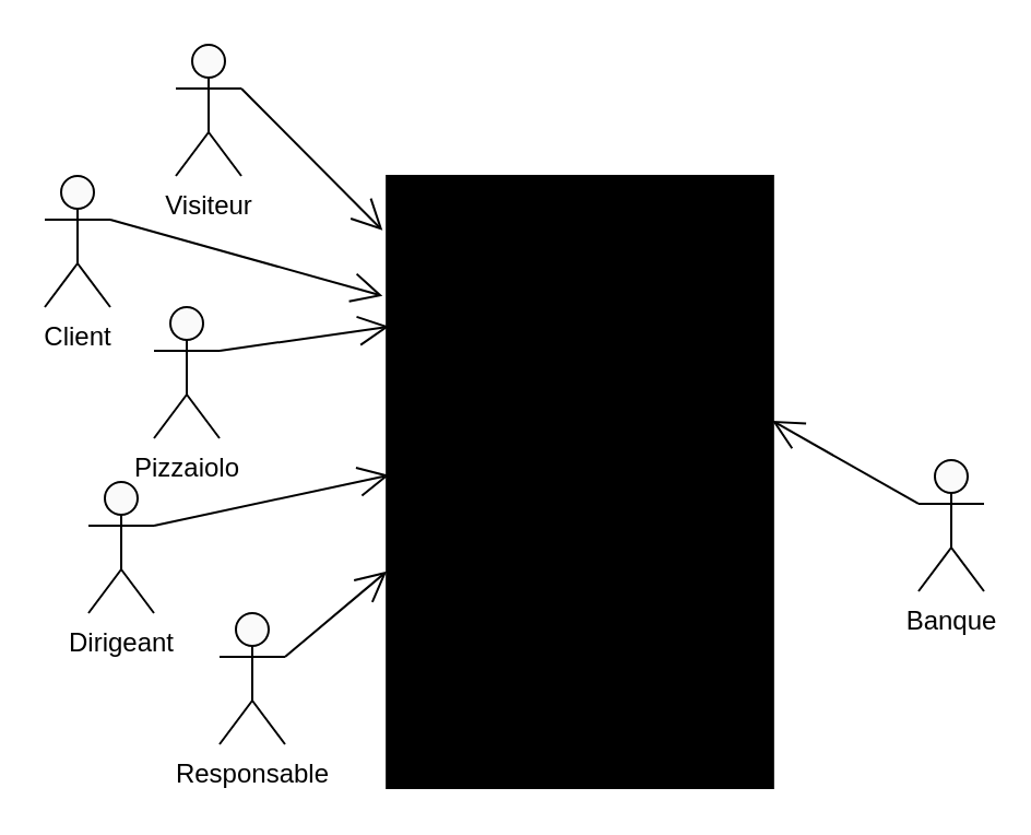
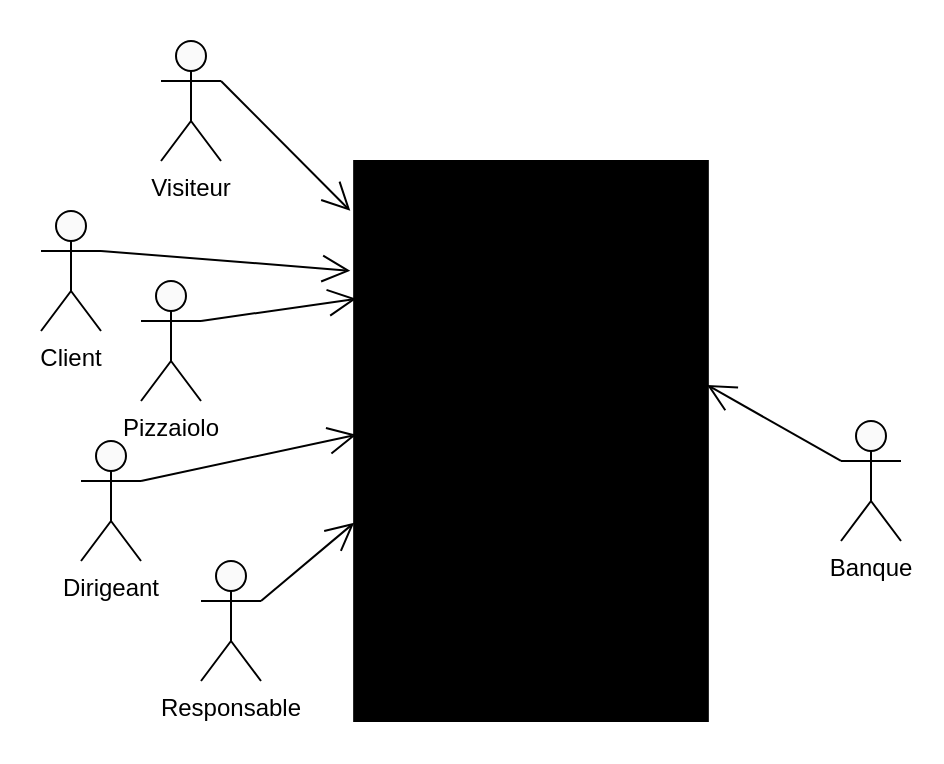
  <mxCell id="0" />
  <mxCell id="1" parent="0" />
  <mxCell id="2" value="" style="verticalLabelPosition=bottom;verticalAlign=top;html=1;shape=mxgraph.basic.rect;fillColor2=none;strokeWidth=1;size=20;indent=5;fillColor=#000000;" vertex="1" parent="1"><mxGeometry x="176.58" y="80" width="176.84" height="280" as="geometry" /></mxCell>
- <mxCell id="3" value="Client" style="shape=umlActor;verticalLabelPosition=bottom;verticalAlign=top;html=1;fillColor=#FAFAFA;" vertex="1" parent="1"><mxGeometry x="20" y="80" width="30" height="60" as="geometry" /></mxCell>
+ <mxCell id="3" value="Client" style="shape=umlActor;verticalLabelPosition=bottom;verticalAlign=top;html=1;fillColor=#FAFAFA;" vertex="1" parent="1"><mxGeometry x="20" y="105" width="30" height="60" as="geometry" /></mxCell>
  <mxCell id="4" value="Visiteur" style="shape=umlActor;verticalLabelPosition=bottom;verticalAlign=top;html=1;fillColor=#FAFAFA;" vertex="1" parent="1"><mxGeometry x="80" y="20" width="30" height="60" as="geometry" /></mxCell>
  <mxCell id="5" value="Responsable" style="shape=umlActor;verticalLabelPosition=bottom;verticalAlign=top;html=1;fillColor=#FAFAFA;" vertex="1" parent="1"><mxGeometry x="100" y="280" width="30" height="60" as="geometry" /></mxCell>
  <mxCell id="6" value="Pizzaiolo" style="shape=umlActor;verticalLabelPosition=bottom;verticalAlign=top;html=1;fillColor=#FAFAFA;" vertex="1" parent="1"><mxGeometry x="70" y="140" width="30" height="60" as="geometry" /></mxCell>
  <mxCell id="7" value="Dirigeant" style="shape=umlActor;verticalLabelPosition=bottom;verticalAlign=top;html=1;fillColor=#FAFAFA;" vertex="1" parent="1"><mxGeometry x="40" y="220" width="30" height="60" as="geometry" /></mxCell>
  <mxCell id="8" value="" style="endArrow=open;endFill=1;endSize=12;html=1;exitX=1;exitY=0.333;exitDx=0;exitDy=0;exitPerimeter=0;entryX=-0.011;entryY=0.089;entryDx=0;entryDy=0;entryPerimeter=0;" edge="1" parent="1" source="4" target="2"><mxGeometry width="160" relative="1" as="geometry"><mxPoint x="90" y="70" as="sourcePoint" /><mxPoint x="250" y="70" as="targetPoint" /></mxGeometry></mxCell>
  <mxCell id="9" value="" style="endArrow=open;endFill=1;endSize=12;html=1;exitX=1;exitY=0.333;exitDx=0;exitDy=0;exitPerimeter=0;entryX=-0.011;entryY=0.196;entryDx=0;entryDy=0;entryPerimeter=0;" edge="1" parent="1" source="3" target="2"><mxGeometry width="160" relative="1" as="geometry"><mxPoint x="120" y="50" as="sourcePoint" /><mxPoint x="170" y="139" as="targetPoint" /></mxGeometry></mxCell>
  <mxCell id="10" value="" style="endArrow=open;endFill=1;endSize=12;html=1;exitX=1;exitY=0.333;exitDx=0;exitDy=0;exitPerimeter=0;entryX=0.006;entryY=0.246;entryDx=0;entryDy=0;entryPerimeter=0;" edge="1" parent="1" source="6" target="2"><mxGeometry width="160" relative="1" as="geometry"><mxPoint x="60" y="110" as="sourcePoint" /><mxPoint x="180" y="149" as="targetPoint" /></mxGeometry></mxCell>
  <mxCell id="11" value="" style="endArrow=open;endFill=1;endSize=12;html=1;exitX=1;exitY=0.333;exitDx=0;exitDy=0;exitPerimeter=0;entryX=0.006;entryY=0.489;entryDx=0;entryDy=0;entryPerimeter=0;" edge="1" parent="1" source="7" target="2"><mxGeometry width="160" relative="1" as="geometry"><mxPoint x="120" y="180" as="sourcePoint" /><mxPoint x="181.061" y="158.88" as="targetPoint" /></mxGeometry></mxCell>
  <mxCell id="12" value="" style="endArrow=open;endFill=1;endSize=12;html=1;exitX=1;exitY=0.333;exitDx=0;exitDy=0;exitPerimeter=0;entryX=0;entryY=0.646;entryDx=0;entryDy=0;entryPerimeter=0;" edge="1" parent="1" source="5" target="2"><mxGeometry width="160" relative="1" as="geometry"><mxPoint x="80" y="250" as="sourcePoint" /><mxPoint x="181.061" y="226.92" as="targetPoint" /></mxGeometry></mxCell>
  <mxCell id="13" value="Banque" style="shape=umlActor;verticalLabelPosition=bottom;verticalAlign=top;html=1;fillColor=#FAFAFA;" vertex="1" parent="1"><mxGeometry x="420" y="210" width="30" height="60" as="geometry" /></mxCell>
  <mxCell id="14" value="" style="endArrow=open;endFill=1;endSize=12;html=1;exitX=0;exitY=0.333;exitDx=0;exitDy=0;exitPerimeter=0;entryX=0.998;entryY=0.4;entryDx=0;entryDy=0;entryPerimeter=0;" edge="1" parent="1" source="13" target="2"><mxGeometry width="160" relative="1" as="geometry"><mxPoint x="120" y="50" as="sourcePoint" /><mxPoint x="184.635" y="114.92" as="targetPoint" /></mxGeometry></mxCell>
